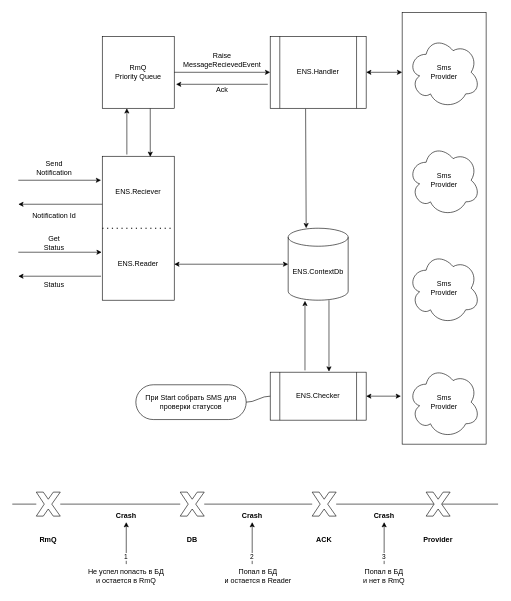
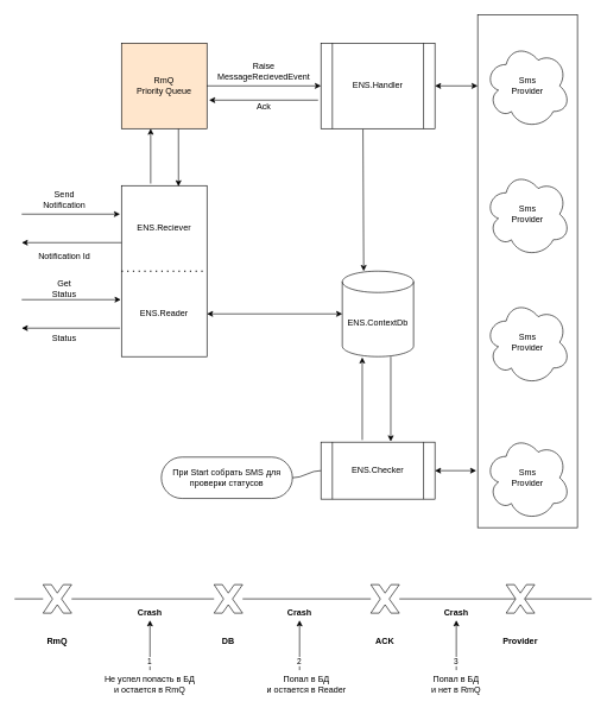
  <mxCell id="0" />
  <mxCell id="1" parent="0" />
  <mxCell id="2" value="" style="rounded=0;whiteSpace=wrap;html=1;" vertex="1" parent="1"><mxGeometry x="670" y="20" width="140" height="720" as="geometry" /></mxCell>
  <mxCell id="3" value="" style="rounded=0;whiteSpace=wrap;html=1;" vertex="1" parent="1"><mxGeometry x="170" y="260" width="120" height="240" as="geometry" /></mxCell>
  <mxCell id="4" value="" style="endArrow=classic;html=1;" edge="1" parent="1"><mxGeometry width="50" height="50" relative="1" as="geometry"><mxPoint x="30" y="300" as="sourcePoint" /><mxPoint x="168" y="300" as="targetPoint" /></mxGeometry></mxCell>
  <mxCell id="5" value="" style="endArrow=classic;html=1;" edge="1" parent="1"><mxGeometry width="50" height="50" relative="1" as="geometry"><mxPoint x="170" y="340" as="sourcePoint" /><mxPoint x="30" y="340" as="targetPoint" /></mxGeometry></mxCell>
  <mxCell id="6" value="Send Notification" style="text;html=1;strokeColor=none;fillColor=none;align=center;verticalAlign=middle;whiteSpace=wrap;rounded=0;" vertex="1" parent="1"><mxGeometry x="50" y="260" width="80" height="40" as="geometry" /></mxCell>
  <mxCell id="7" value="Notification Id" style="text;html=1;strokeColor=none;fillColor=none;align=center;verticalAlign=middle;whiteSpace=wrap;rounded=0;" vertex="1" parent="1"><mxGeometry x="50" y="340" width="80" height="40" as="geometry" /></mxCell>
  <mxCell id="8" value="" style="endArrow=classic;html=1;" edge="1" parent="1"><mxGeometry width="50" height="50" relative="1" as="geometry"><mxPoint x="30" y="420" as="sourcePoint" /><mxPoint x="169" y="420" as="targetPoint" /></mxGeometry></mxCell>
  <mxCell id="9" value="" style="endArrow=classic;html=1;" edge="1" parent="1"><mxGeometry width="50" height="50" relative="1" as="geometry"><mxPoint x="168" y="460" as="sourcePoint" /><mxPoint x="30" y="460" as="targetPoint" /></mxGeometry></mxCell>
  <mxCell id="10" value="Get Status" style="text;html=1;strokeColor=none;fillColor=none;align=center;verticalAlign=middle;whiteSpace=wrap;rounded=0;" vertex="1" parent="1"><mxGeometry x="70" y="390" width="40" height="30" as="geometry" /></mxCell>
  <mxCell id="11" value="Status" style="text;html=1;strokeColor=none;fillColor=none;align=center;verticalAlign=middle;whiteSpace=wrap;rounded=0;" vertex="1" parent="1"><mxGeometry x="70" y="459" width="40" height="30" as="geometry" /></mxCell>
  <mxCell id="12" value="" style="endArrow=classic;html=1;exitX=0.342;exitY=-0.012;exitDx=0;exitDy=0;exitPerimeter=0;" edge="1" parent="1" source="3"><mxGeometry width="50" height="50" relative="1" as="geometry"><mxPoint x="240" y="220" as="sourcePoint" /><mxPoint x="211" y="180" as="targetPoint" /></mxGeometry></mxCell>
  <mxCell id="13" value="" style="endArrow=classic;html=1;entryX=0.667;entryY=0.004;entryDx=0;entryDy=0;entryPerimeter=0;" edge="1" parent="1" target="3"><mxGeometry width="50" height="50" relative="1" as="geometry"><mxPoint x="250" y="180" as="sourcePoint" /><mxPoint x="250" y="300" as="targetPoint" /></mxGeometry></mxCell>
- <mxCell id="14" value="RmQ&lt;br&gt;Priority Queue" style="rounded=0;whiteSpace=wrap;html=1;" vertex="1" parent="1"><mxGeometry x="170" y="60" width="120" height="120" as="geometry" /></mxCell>
+ <mxCell id="14" value="RmQ&lt;br&gt;Priority Queue" style="rounded=0;whiteSpace=wrap;html=1;fillColor=#ffe6cc;" vertex="1" parent="1"><mxGeometry x="170" y="60" width="120" height="120" as="geometry" /></mxCell>
  <mxCell id="15" value="ENS.Reciever" style="text;html=1;strokeColor=none;fillColor=none;align=center;verticalAlign=middle;whiteSpace=wrap;rounded=0;" vertex="1" parent="1"><mxGeometry x="170" y="310" width="120" height="20" as="geometry" /></mxCell>
  <mxCell id="16" value="ENS.Reader" style="text;html=1;strokeColor=none;fillColor=none;align=center;verticalAlign=middle;whiteSpace=wrap;rounded=0;" vertex="1" parent="1"><mxGeometry x="170" y="430" width="120" height="20" as="geometry" /></mxCell>
  <mxCell id="17" value="" style="endArrow=none;dashed=1;html=1;dashPattern=1 3;strokeWidth=2;exitX=0;exitY=0.5;exitDx=0;exitDy=0;entryX=1;entryY=0.5;entryDx=0;entryDy=0;" edge="1" parent="1" source="3" target="3"><mxGeometry width="50" height="50" relative="1" as="geometry"><mxPoint x="400" y="360" as="sourcePoint" /><mxPoint x="450" y="310" as="targetPoint" /></mxGeometry></mxCell>
  <mxCell id="18" value="ENS.Handler" style="shape=process;whiteSpace=wrap;html=1;backgroundOutline=1;" vertex="1" parent="1"><mxGeometry x="450" y="60" width="160" height="120" as="geometry" /></mxCell>
  <mxCell id="19" value="" style="endArrow=classic;html=1;exitX=1;exitY=0.5;exitDx=0;exitDy=0;entryX=0;entryY=0.5;entryDx=0;entryDy=0;" edge="1" parent="1" source="14" target="18"><mxGeometry width="50" height="50" relative="1" as="geometry"><mxPoint x="400" y="400" as="sourcePoint" /><mxPoint x="450" y="350" as="targetPoint" /></mxGeometry></mxCell>
  <mxCell id="20" value="Raise MessageRecievedEvent" style="text;html=1;strokeColor=none;fillColor=none;align=center;verticalAlign=middle;whiteSpace=wrap;rounded=0;" vertex="1" parent="1"><mxGeometry x="330" y="80" width="80" height="40" as="geometry" /></mxCell>
  <mxCell id="21" value="ENS.ContextDb" style="shape=cylinder3;whiteSpace=wrap;html=1;boundedLbl=1;backgroundOutline=1;size=15;" vertex="1" parent="1"><mxGeometry x="480" y="380" width="100" height="120" as="geometry" /></mxCell>
  <mxCell id="22" value="" style="endArrow=classic;html=1;exitX=0.369;exitY=1.008;exitDx=0;exitDy=0;exitPerimeter=0;" edge="1" parent="1" source="18"><mxGeometry width="50" height="50" relative="1" as="geometry"><mxPoint x="400" y="390" as="sourcePoint" /><mxPoint x="510" y="380" as="targetPoint" /></mxGeometry></mxCell>
  <mxCell id="23" value="Sms&lt;br&gt;Provider" style="ellipse;shape=cloud;whiteSpace=wrap;html=1;" vertex="1" parent="1"><mxGeometry x="680" y="60" width="120" height="120" as="geometry" /></mxCell>
  <mxCell id="24" value="" style="endArrow=classic;startArrow=classic;html=1;exitX=1;exitY=0.5;exitDx=0;exitDy=0;" edge="1" parent="1" source="18"><mxGeometry width="50" height="50" relative="1" as="geometry"><mxPoint x="400" y="380" as="sourcePoint" /><mxPoint x="670" y="120" as="targetPoint" /></mxGeometry></mxCell>
  <mxCell id="25" value="ENS.Checker" style="shape=process;whiteSpace=wrap;html=1;backgroundOutline=1;" vertex="1" parent="1"><mxGeometry x="450" y="620" width="160" height="80" as="geometry" /></mxCell>
  <mxCell id="26" value="" style="endArrow=classic;startArrow=classic;html=1;exitX=1;exitY=0.5;exitDx=0;exitDy=0;entryX=0;entryY=0.5;entryDx=0;entryDy=0;entryPerimeter=0;" edge="1" parent="1" source="16" target="21"><mxGeometry width="50" height="50" relative="1" as="geometry"><mxPoint x="400" y="340" as="sourcePoint" /><mxPoint x="450" y="290" as="targetPoint" /></mxGeometry></mxCell>
  <mxCell id="27" value="" style="endArrow=classic;startArrow=classic;html=1;exitX=1;exitY=0.5;exitDx=0;exitDy=0;" edge="1" parent="1" source="25"><mxGeometry width="50" height="50" relative="1" as="geometry"><mxPoint x="610" y="640" as="sourcePoint" /><mxPoint x="668" y="660" as="targetPoint" /></mxGeometry></mxCell>
  <mxCell id="28" value="Sms&lt;br&gt;Provider" style="ellipse;shape=cloud;whiteSpace=wrap;html=1;" vertex="1" parent="1"><mxGeometry x="680" y="240" width="120" height="120" as="geometry" /></mxCell>
  <mxCell id="29" value="Sms&lt;br&gt;Provider" style="ellipse;shape=cloud;whiteSpace=wrap;html=1;" vertex="1" parent="1"><mxGeometry x="680" y="420" width="120" height="120" as="geometry" /></mxCell>
  <mxCell id="30" value="Sms&lt;br&gt;Provider" style="ellipse;shape=cloud;whiteSpace=wrap;html=1;" vertex="1" parent="1"><mxGeometry x="680" y="610" width="120" height="120" as="geometry" /></mxCell>
  <mxCell id="31" value="" style="endArrow=classic;html=1;" edge="1" parent="1"><mxGeometry width="50" height="50" relative="1" as="geometry"><mxPoint x="446" y="140" as="sourcePoint" /><mxPoint x="293" y="140" as="targetPoint" /></mxGeometry></mxCell>
  <mxCell id="32" value="Ack" style="text;html=1;strokeColor=none;fillColor=none;align=center;verticalAlign=middle;whiteSpace=wrap;rounded=0;" vertex="1" parent="1"><mxGeometry x="350" y="140" width="40" height="20" as="geometry" /></mxCell>
  <mxCell id="33" value="" style="endArrow=classic;html=1;" edge="1" parent="1"><mxGeometry width="50" height="50" relative="1" as="geometry"><mxPoint x="508" y="617" as="sourcePoint" /><mxPoint x="508" y="501" as="targetPoint" /></mxGeometry></mxCell>
  <mxCell id="34" value="" style="endArrow=classic;html=1;" edge="1" parent="1"><mxGeometry width="50" height="50" relative="1" as="geometry"><mxPoint x="548" y="500" as="sourcePoint" /><mxPoint x="548" y="619" as="targetPoint" /></mxGeometry></mxCell>
  <mxCell id="35" value="При Start собрать SMS для проверки статусов" style="whiteSpace=wrap;html=1;rounded=1;arcSize=50;align=center;verticalAlign=middle;strokeWidth=1;autosize=1;spacing=4;treeFolding=1;treeMoving=1;newEdgeStyle={&quot;edgeStyle&quot;:&quot;entityRelationEdgeStyle&quot;,&quot;startArrow&quot;:&quot;none&quot;,&quot;endArrow&quot;:&quot;none&quot;,&quot;segment&quot;:10,&quot;curved&quot;:1};" vertex="1" parent="1"><mxGeometry x="226" y="641" width="184" height="58" as="geometry" /></mxCell>
  <mxCell id="36" value="" style="edgeStyle=entityRelationEdgeStyle;startArrow=none;endArrow=none;segment=10;curved=1;exitX=0;exitY=0.5;exitDx=0;exitDy=0;" edge="1" target="35" parent="1" source="25"><mxGeometry relative="1" as="geometry"><mxPoint x="480" y="750" as="sourcePoint" /></mxGeometry></mxCell>
  <mxCell id="37" value="" style="endArrow=none;html=1;" edge="1" parent="1" source="50"><mxGeometry width="50" height="50" relative="1" as="geometry"><mxPoint x="20" y="840" as="sourcePoint" /><mxPoint x="830" y="840" as="targetPoint" /></mxGeometry></mxCell>
  <mxCell id="38" value="" style="verticalLabelPosition=bottom;verticalAlign=top;html=1;shape=mxgraph.basic.x" vertex="1" parent="1"><mxGeometry x="60" y="820" width="40" height="40" as="geometry" /></mxCell>
  <mxCell id="39" value="" style="endArrow=none;html=1;" edge="1" parent="1" target="38"><mxGeometry width="50" height="50" relative="1" as="geometry"><mxPoint x="20" y="840" as="sourcePoint" /><mxPoint x="700" y="840" as="targetPoint" /></mxGeometry></mxCell>
  <mxCell id="40" value="" style="verticalLabelPosition=bottom;verticalAlign=top;html=1;shape=mxgraph.basic.x" vertex="1" parent="1"><mxGeometry x="300" y="820" width="40" height="40" as="geometry" /></mxCell>
  <mxCell id="41" value="" style="endArrow=none;html=1;" edge="1" parent="1" source="38" target="40"><mxGeometry width="50" height="50" relative="1" as="geometry"><mxPoint x="90" y="840" as="sourcePoint" /><mxPoint x="700" y="840" as="targetPoint" /></mxGeometry></mxCell>
  <mxCell id="42" value="&lt;b&gt;RmQ&lt;/b&gt;" style="text;html=1;strokeColor=none;fillColor=none;align=center;verticalAlign=middle;whiteSpace=wrap;rounded=0;" vertex="1" parent="1"><mxGeometry x="60" y="880" width="40" height="40" as="geometry" /></mxCell>
  <mxCell id="43" value="&lt;b&gt;DB&lt;/b&gt;" style="text;html=1;strokeColor=none;fillColor=none;align=center;verticalAlign=middle;whiteSpace=wrap;rounded=0;" vertex="1" parent="1"><mxGeometry x="300" y="880" width="40" height="40" as="geometry" /></mxCell>
  <mxCell id="44" value="" style="endArrow=classic;html=1;" edge="1" parent="1" target="46"><mxGeometry width="50" height="50" relative="1" as="geometry"><mxPoint x="210" y="940" as="sourcePoint" /><mxPoint x="212" y="850" as="targetPoint" /></mxGeometry></mxCell>
  <mxCell id="45" value="&amp;nbsp;1&amp;nbsp;&amp;nbsp;" style="edgeLabel;html=1;align=center;verticalAlign=middle;resizable=0;points=[];" vertex="1" connectable="0" parent="44"><mxGeometry x="-0.629" relative="1" as="geometry"><mxPoint as="offset" /></mxGeometry></mxCell>
  <mxCell id="46" value="&lt;b&gt;Crash&lt;/b&gt;" style="text;html=1;strokeColor=none;fillColor=none;align=center;verticalAlign=middle;whiteSpace=wrap;rounded=0;" vertex="1" parent="1"><mxGeometry x="190" y="850" width="40" height="20" as="geometry" /></mxCell>
  <mxCell id="47" value="" style="endArrow=classic;html=1;" edge="1" parent="1" target="49"><mxGeometry width="50" height="50" relative="1" as="geometry"><mxPoint x="420" y="940" as="sourcePoint" /><mxPoint x="422" y="850" as="targetPoint" /></mxGeometry></mxCell>
  <mxCell id="48" value="&amp;nbsp;2&amp;nbsp;&amp;nbsp;" style="edgeLabel;html=1;align=center;verticalAlign=middle;resizable=0;points=[];" vertex="1" connectable="0" parent="47"><mxGeometry x="-0.629" relative="1" as="geometry"><mxPoint as="offset" /></mxGeometry></mxCell>
  <mxCell id="49" value="&lt;b&gt;Crash&lt;/b&gt;" style="text;html=1;strokeColor=none;fillColor=none;align=center;verticalAlign=middle;whiteSpace=wrap;rounded=0;" vertex="1" parent="1"><mxGeometry x="400" y="850" width="40" height="20" as="geometry" /></mxCell>
  <mxCell id="50" value="" style="verticalLabelPosition=bottom;verticalAlign=top;html=1;shape=mxgraph.basic.x" vertex="1" parent="1"><mxGeometry x="520" y="820" width="40" height="40" as="geometry" /></mxCell>
  <mxCell id="51" value="" style="endArrow=none;html=1;" edge="1" parent="1" source="40" target="50"><mxGeometry width="50" height="50" relative="1" as="geometry"><mxPoint x="460" y="840" as="sourcePoint" /><mxPoint x="700" y="840" as="targetPoint" /></mxGeometry></mxCell>
  <mxCell id="52" value="&lt;b&gt;ACK&lt;/b&gt;" style="text;html=1;strokeColor=none;fillColor=none;align=center;verticalAlign=middle;whiteSpace=wrap;rounded=0;" vertex="1" parent="1"><mxGeometry x="520" y="880" width="40" height="40" as="geometry" /></mxCell>
  <mxCell id="53" value="" style="endArrow=classic;html=1;" edge="1" parent="1" target="55"><mxGeometry width="50" height="50" relative="1" as="geometry"><mxPoint x="640" y="940" as="sourcePoint" /><mxPoint x="642" y="850" as="targetPoint" /></mxGeometry></mxCell>
  <mxCell id="54" value="&amp;nbsp;3&amp;nbsp;&amp;nbsp;" style="edgeLabel;html=1;align=center;verticalAlign=middle;resizable=0;points=[];" vertex="1" connectable="0" parent="53"><mxGeometry x="-0.629" relative="1" as="geometry"><mxPoint as="offset" /></mxGeometry></mxCell>
  <mxCell id="55" value="&lt;b&gt;Crash&lt;/b&gt;" style="text;html=1;strokeColor=none;fillColor=none;align=center;verticalAlign=middle;whiteSpace=wrap;rounded=0;" vertex="1" parent="1"><mxGeometry x="620" y="850" width="40" height="20" as="geometry" /></mxCell>
  <mxCell id="56" value="Не успел попасть в БД&lt;br&gt;и остается в RmQ" style="text;html=1;strokeColor=none;fillColor=none;align=center;verticalAlign=middle;whiteSpace=wrap;rounded=0;" vertex="1" parent="1"><mxGeometry x="120" y="940" width="180" height="40" as="geometry" /></mxCell>
  <mxCell id="57" value="Попал в БД&lt;br&gt;и остается в Reader" style="text;html=1;strokeColor=none;fillColor=none;align=center;verticalAlign=middle;whiteSpace=wrap;rounded=0;" vertex="1" parent="1"><mxGeometry x="370" y="940" width="120" height="40" as="geometry" /></mxCell>
  <mxCell id="58" value="Попал в БД&lt;br&gt;и нет в RmQ" style="text;html=1;strokeColor=none;fillColor=none;align=center;verticalAlign=middle;whiteSpace=wrap;rounded=0;" vertex="1" parent="1"><mxGeometry x="580" y="940" width="120" height="40" as="geometry" /></mxCell>
  <mxCell id="59" value="" style="verticalLabelPosition=bottom;verticalAlign=top;html=1;shape=mxgraph.basic.x" vertex="1" parent="1"><mxGeometry x="710" y="820" width="40" height="40" as="geometry" /></mxCell>
  <mxCell id="60" value="&lt;b&gt;Provider&lt;/b&gt;" style="text;html=1;strokeColor=none;fillColor=none;align=center;verticalAlign=middle;whiteSpace=wrap;rounded=0;" vertex="1" parent="1"><mxGeometry x="690" y="880" width="80" height="40" as="geometry" /></mxCell>
